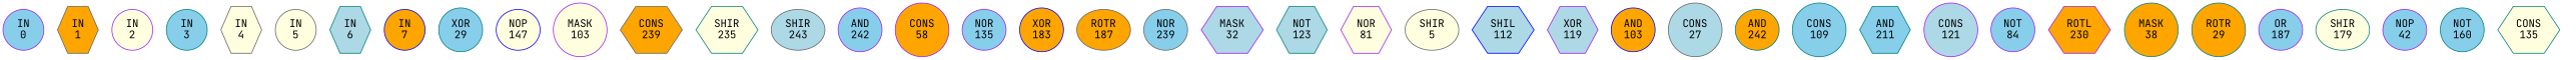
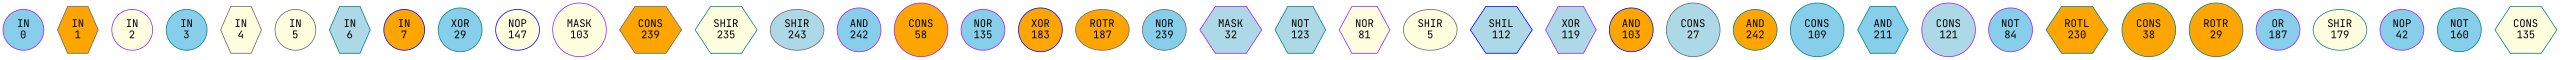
  graph {
    fontname="JetBrains Mono"
    ordering=out
    rankdir=BT
    ranksep=0.75
    splines=polyline
    node [color=teal fillcolor=skyblue fontname="JetBrains Mono" shape=circle style=filled]
    edge [fontname="JetBrains Mono" style=invis]
    n1 [color=purple label="IN\n0"]
    n2 [color=gray40 fillcolor=orange label="IN\n1" shape=hexagon]
    n3 [color=purple fillcolor=lightyellow label="IN\n2" shape=ellipse]
    n4 [label="IN\n3" shape=ellipse]
    n5 [color=gray40 fillcolor=lightyellow label="IN\n4" shape=hexagon]
    n6 [color=gray40 fillcolor=lightyellow label="IN\n5" shape=ellipse]
    n7 [fillcolor=lightblue label="IN\n6" shape=hexagon]
    n8 [color=blue fillcolor=orange label="IN\n7"]
    n9 [label="XOR\n29"]
    n10 [color=blue fillcolor=lightyellow label="NOP\n147" shape=ellipse]
    n11 [color=purple fillcolor=lightyellow label="MASK\n103"]
    n12 [color=gray40 fillcolor=orange label="CONS\n239" shape=hexagon]
    n13 [fillcolor=lightyellow label="SHIR\n235" shape=hexagon]
    n14 [color=gray40 fillcolor=lightblue label="SHIR\n243" shape=ellipse]
    n15 [color=purple label="AND\n242"]
    n16 [color=purple fillcolor=orange label="CONS\n58"]
    n17 [color=purple label="NOR\n135" shape=ellipse]
    n18 [color=blue fillcolor=orange label="XOR\n183"]
    n19 [color=gray40 fillcolor=orange label="ROTR\n187" shape=ellipse]
    n20 [color=gray40 label="NOR\n239" shape=ellipse]
    n21 [color=purple fillcolor=lightblue label="MASK\n32" shape=hexagon]
    n22 [fillcolor=lightblue label="NOT\n123" shape=hexagon]
    n23 [color=purple fillcolor=lightyellow label="NOR\n81" shape=hexagon]
    n24 [color=gray40 fillcolor=lightyellow label="SHIR\n5" shape=ellipse]
    n25 [color=blue fillcolor=lightblue label="SHIL\n112" shape=hexagon]
    n26 [color=purple fillcolor=lightblue label="XOR\n119" shape=hexagon]
    n27 [color=blue fillcolor=orange label="AND\n103"]
    n28 [color=gray40 fillcolor=lightblue label="CONS\n27"]
    n29 [fillcolor=orange label="AND\n242" shape=ellipse]
    n30 [label="CONS\n109"]
    n31 [label="AND\n211" shape=hexagon]
    n32 [color=purple fillcolor=lightblue label="CONS\n121"]
    n33 [color=purple label="NOT\n84"]
-   n34 [color=purple fillcolor=orange label="ROTL\n230" shape=hexagon]
-   n35 [fillcolor=orange label="MASK\n38"]
+   n34 [fillcolor=orange label="ROTL\n230" shape=hexagon]
+   n35 [fillcolor=orange label="CONS\n38"]
    n36 [fillcolor=orange label="ROTR\n29"]
    n37 [color=purple label="OR\n187" shape=ellipse]
    n38 [fillcolor=lightyellow label="SHIR\n179" shape=ellipse]
    n39 [color=purple label="NOP\n42" shape=ellipse]
    n40 [label="NOT\n160"]
    n41 [fillcolor=lightyellow label="CONS\n135" shape=hexagon]
    subgraph sub_1 {
      rank=same
      n1
      n2
      n3
      n4
      n5
      n6
      n7
      n8
    }
    subgraph sub_2 {
      rank=same
      n9
      n10
      n11
      n12
      n13
      n14
      n15
      n16
    }
    subgraph sub_3 {
      rank=same
      n17
      n18
      n19
      n20
      n21
      n22
      n23
      n24
    }
    subgraph sub_4 {
      rank=same
      n25
      n26
      n27
      n28
      n29
      n30
      n31
      n32
    }
    subgraph sub_5 {
      rank=same
      n33
      n34
      n35
      n36
      n37
      n38
      n39
      n40
    }
    subgraph sub_6 {
      rank=same
      n41
    }
    n1 -- n2
    n2 -- n3
    n3 -- n4
    n4 -- n5
    n5 -- n6
    n6 -- n7
    n7 -- n8
    n9 -- n10
    n10 -- n11
    n11 -- n12
    n12 -- n13
    n13 -- n14
    n14 -- n15
    n15 -- n16
    n17 -- n18
    n18 -- n19
    n19 -- n20
    n20 -- n21
    n21 -- n22
    n22 -- n23
    n23 -- n24
    n25 -- n26
    n26 -- n27
    n27 -- n28
    n28 -- n29
    n29 -- n30
    n30 -- n31
    n31 -- n32
    n33 -- n34
    n34 -- n35
    n35 -- n36
    n36 -- n37
    n37 -- n38
    n38 -- n39
    n39 -- n40
    n41 -- n41
  }
